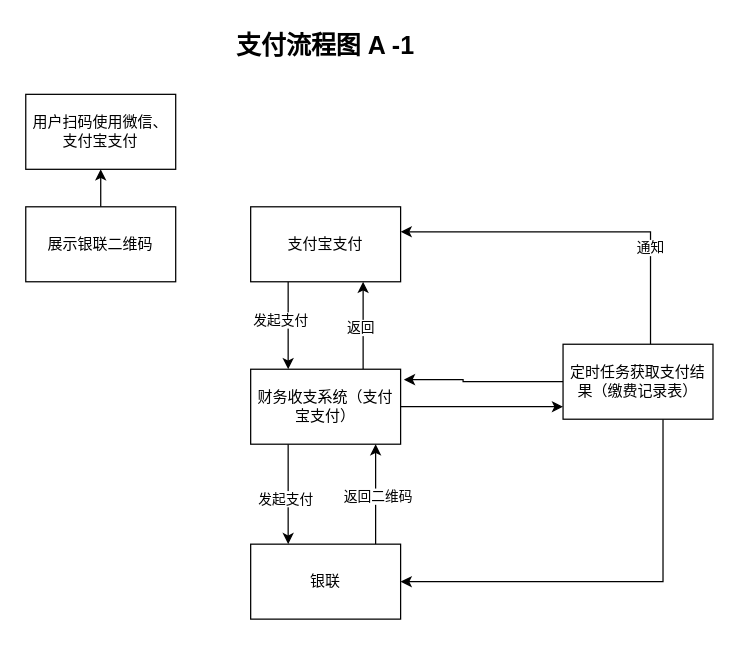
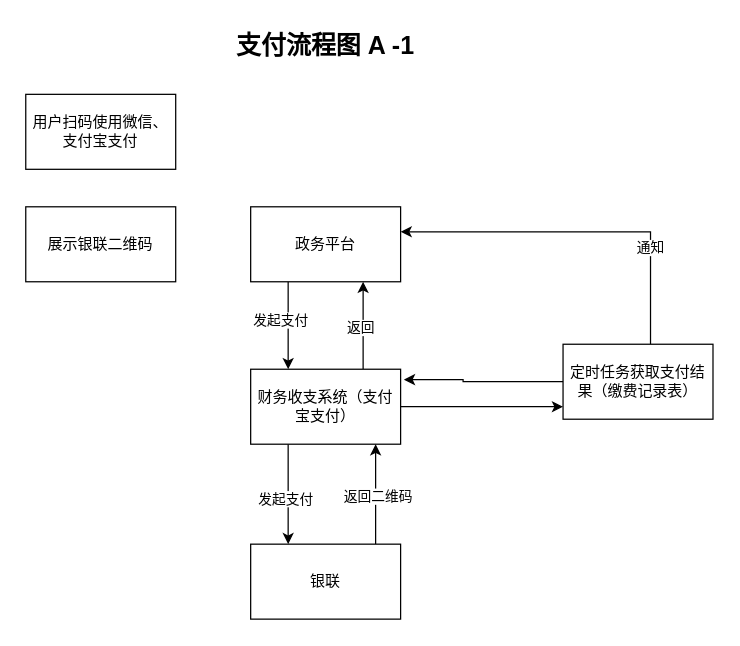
  <mxCell id="0" />
  <mxCell id="1" parent="0" />
  <mxCell id="2" style="edgeStyle=orthogonalEdgeStyle;rounded=0;orthogonalLoop=1;jettySize=auto;html=1;" edge="1" parent="1" source="4" target="10"><mxGeometry relative="1" as="geometry"><Array as="points"><mxPoint x="230" y="275" /><mxPoint x="230" y="275" /></Array></mxGeometry></mxCell>
  <mxCell id="3" value="发起支付" style="edgeLabel;html=1;align=center;verticalAlign=middle;resizable=0;points=[];" vertex="1" connectable="0" parent="2"><mxGeometry x="-0.143" y="-7" relative="1" as="geometry"><mxPoint as="offset" /></mxGeometry></mxCell>
- <mxCell id="4" value="支付宝支付" style="rounded=0;whiteSpace=wrap;html=1;" vertex="1" parent="1"><mxGeometry x="200" y="165" width="120" height="60" as="geometry" /></mxCell>
+ <mxCell id="4" value="政务平台" style="rounded=0;whiteSpace=wrap;html=1;" vertex="1" parent="1"><mxGeometry x="200" y="165" width="120" height="60" as="geometry" /></mxCell>
  <mxCell id="5" style="edgeStyle=orthogonalEdgeStyle;rounded=0;orthogonalLoop=1;jettySize=auto;html=1;" edge="1" parent="1" source="10" target="13"><mxGeometry relative="1" as="geometry"><Array as="points"><mxPoint x="230" y="415" /><mxPoint x="230" y="415" /></Array></mxGeometry></mxCell>
  <mxCell id="6" value="发起支付" style="edgeLabel;html=1;align=center;verticalAlign=middle;resizable=0;points=[];" vertex="1" connectable="0" parent="5"><mxGeometry x="0.075" y="-3" relative="1" as="geometry"><mxPoint as="offset" /></mxGeometry></mxCell>
  <mxCell id="7" style="edgeStyle=orthogonalEdgeStyle;rounded=0;orthogonalLoop=1;jettySize=auto;html=1;" edge="1" parent="1" source="10" target="20"><mxGeometry relative="1" as="geometry"><Array as="points"><mxPoint x="430" y="325" /><mxPoint x="430" y="325" /></Array></mxGeometry></mxCell>
  <mxCell id="8" style="edgeStyle=orthogonalEdgeStyle;rounded=0;orthogonalLoop=1;jettySize=auto;html=1;entryX=0.75;entryY=1;entryDx=0;entryDy=0;" edge="1" parent="1" source="10" target="4"><mxGeometry relative="1" as="geometry"><Array as="points"><mxPoint x="290" y="275" /><mxPoint x="290" y="275" /></Array></mxGeometry></mxCell>
  <mxCell id="9" value="返回" style="edgeLabel;html=1;align=center;verticalAlign=middle;resizable=0;points=[];" vertex="1" connectable="0" parent="8"><mxGeometry x="-0.029" y="3" relative="1" as="geometry"><mxPoint as="offset" /></mxGeometry></mxCell>
  <mxCell id="10" value="财务收支系统（支付宝支付）" style="rounded=0;whiteSpace=wrap;html=1;" vertex="1" parent="1"><mxGeometry x="200" y="295" width="120" height="60" as="geometry" /></mxCell>
  <mxCell id="11" style="edgeStyle=orthogonalEdgeStyle;rounded=0;orthogonalLoop=1;jettySize=auto;html=1;" edge="1" parent="1" source="13" target="10"><mxGeometry relative="1" as="geometry"><Array as="points"><mxPoint x="300" y="385" /><mxPoint x="300" y="385" /></Array></mxGeometry></mxCell>
  <mxCell id="12" value="返回二维码" style="edgeLabel;html=1;align=center;verticalAlign=middle;resizable=0;points=[];" vertex="1" connectable="0" parent="11"><mxGeometry x="-0.025" y="-1" relative="1" as="geometry"><mxPoint as="offset" /></mxGeometry></mxCell>
  <mxCell id="13" value="银联" style="rounded=0;whiteSpace=wrap;html=1;" vertex="1" parent="1"><mxGeometry x="200" y="435" width="120" height="60" as="geometry" /></mxCell>
- <mxCell id="14" style="edgeStyle=orthogonalEdgeStyle;rounded=0;orthogonalLoop=1;jettySize=auto;html=1;entryX=0.5;entryY=1;entryDx=0;entryDy=0;" edge="1" parent="1" source="15" target="16"><mxGeometry relative="1" as="geometry" /></mxCell>
  <mxCell id="15" value="展示银联二维码" style="rounded=0;whiteSpace=wrap;html=1;" vertex="1" parent="1"><mxGeometry x="20" y="165" width="120" height="60" as="geometry" /></mxCell>
  <mxCell id="16" value="用户扫码使用微信、支付宝支付" style="rounded=0;whiteSpace=wrap;html=1;" vertex="1" parent="1"><mxGeometry x="20" y="75" width="120" height="60" as="geometry" /></mxCell>
- <mxCell id="17" style="edgeStyle=orthogonalEdgeStyle;rounded=0;orthogonalLoop=1;jettySize=auto;html=1;" edge="1" parent="1" source="20" target="13"><mxGeometry relative="1" as="geometry"><mxPoint x="480" y="375" as="sourcePoint" /><mxPoint x="350" y="470" as="targetPoint" /><Array as="points"><mxPoint x="530" y="465" /></Array></mxGeometry></mxCell>
  <mxCell id="18" style="edgeStyle=orthogonalEdgeStyle;rounded=0;orthogonalLoop=1;jettySize=auto;html=1;" edge="1" parent="1" source="20"><mxGeometry relative="1" as="geometry"><mxPoint x="520" y="265" as="sourcePoint" /><mxPoint x="320" y="185" as="targetPoint" /><Array as="points"><mxPoint x="520" y="185" /></Array></mxGeometry></mxCell>
  <mxCell id="19" value="通知" style="edgeLabel;html=1;align=center;verticalAlign=middle;resizable=0;points=[];" vertex="1" connectable="0" parent="18"><mxGeometry x="-0.461" y="1" relative="1" as="geometry"><mxPoint as="offset" /></mxGeometry></mxCell>
  <mxCell id="20" value="定时任务获取支付结果（缴费记录表）" style="rounded=0;whiteSpace=wrap;html=1;" vertex="1" parent="1"><mxGeometry x="450" y="275" width="120" height="60" as="geometry" /></mxCell>
  <mxCell id="21" value="支付流程图 A -1" style="text;html=1;align=center;verticalAlign=middle;whiteSpace=wrap;rounded=0;fontSize=20;fontStyle=1" vertex="1" parent="1"><mxGeometry x="115" y="20" width="290" height="30" as="geometry" /></mxCell>
  <mxCell id="22" style="edgeStyle=orthogonalEdgeStyle;rounded=0;orthogonalLoop=1;jettySize=auto;html=1;entryX=1.022;entryY=0.139;entryDx=0;entryDy=0;entryPerimeter=0;" edge="1" parent="1" source="20" target="10"><mxGeometry relative="1" as="geometry"><Array as="points"><mxPoint x="370" y="305" /><mxPoint x="370" y="303" /></Array></mxGeometry></mxCell>
